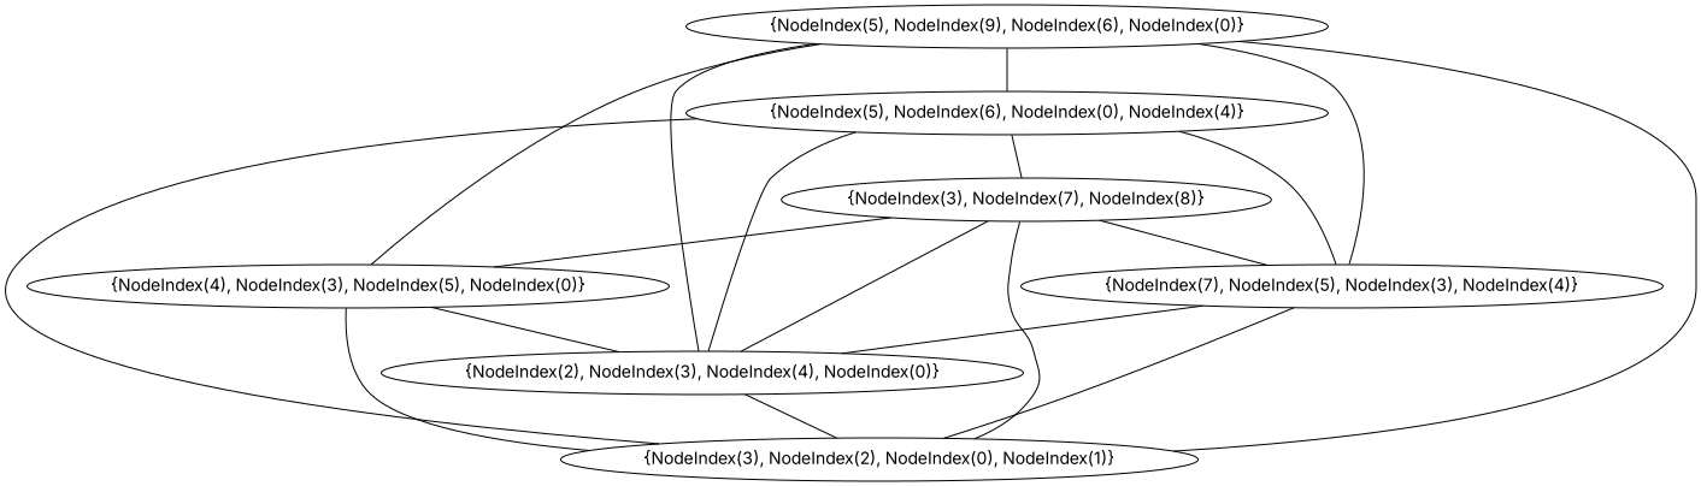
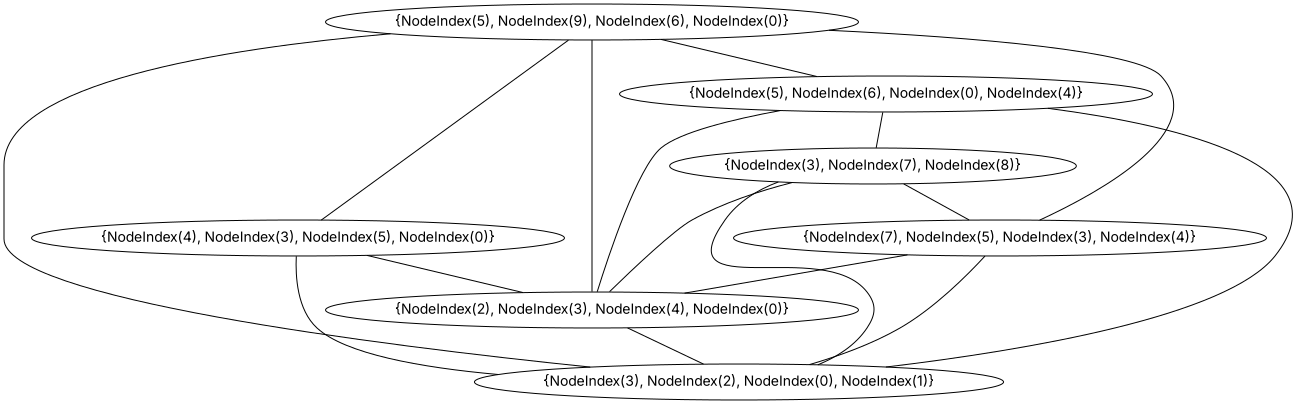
  graph {
    fontname=Inter
    node [fontname=Inter]
    edge [fontname=Inter]
    n1 [label="{NodeIndex(3), NodeIndex(2), NodeIndex(0), NodeIndex(1)}"]
    n2 [label="{NodeIndex(2), NodeIndex(3), NodeIndex(4), NodeIndex(0)}"]
    n3 [label="{NodeIndex(4), NodeIndex(3), NodeIndex(5), NodeIndex(0)}"]
    n4 [label="{NodeIndex(7), NodeIndex(5), NodeIndex(3), NodeIndex(4)}"]
    n5 [label="{NodeIndex(3), NodeIndex(7), NodeIndex(8)}"]
    n6 [label="{NodeIndex(5), NodeIndex(6), NodeIndex(0), NodeIndex(4)}"]
    n7 [label="{NodeIndex(5), NodeIndex(9), NodeIndex(6), NodeIndex(0)}"]
    n2 -- n1
    n3 -- n1
    n3 -- n2
    n4 -- n1
    n4 -- n2
    n5 -- n1
    n5 -- n2
-   n5 -- n3
    n5 -- n4
    n6 -- n1
    n6 -- n2
-   n6 -- n4
    n6 -- n5
    n7 -- n1
    n7 -- n2
    n7 -- n3
    n7 -- n4
    n7 -- n6
  }
